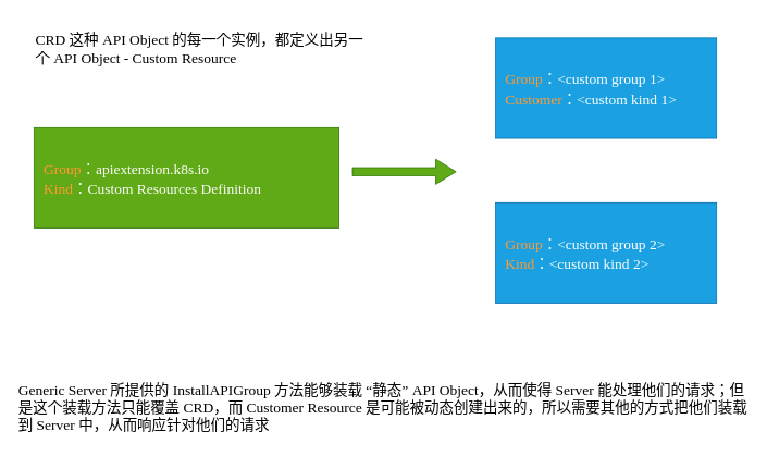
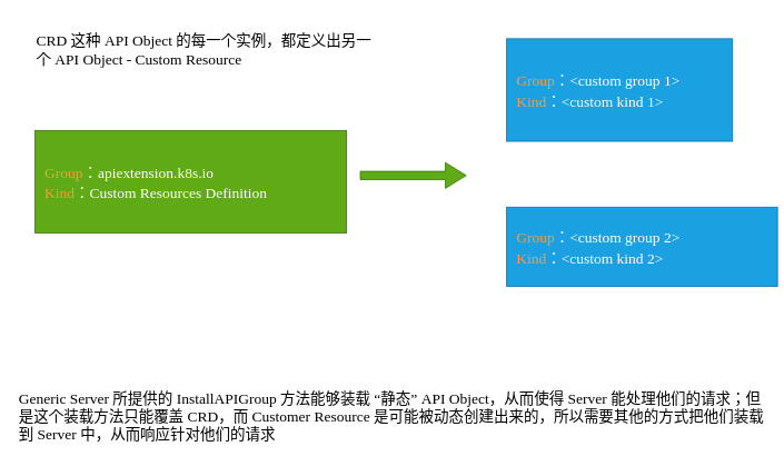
  <mxCell id="0" />
  <mxCell id="1" parent="0" />
  <mxCell id="2" value="&lt;font style=&quot;font-size: 18px&quot; color=&quot;#ff9933&quot;&gt;Group&lt;/font&gt;&lt;font style=&quot;font-size: 18px&quot;&gt;：apiextension.k8s.io&lt;br&gt;&lt;font color=&quot;#ff9933&quot;&gt;Kind&lt;/font&gt;&lt;/font&gt;&lt;font style=&quot;font-size: 18px&quot;&gt;：&lt;font style=&quot;font-size: 18px&quot;&gt;Custom Resources Definition&lt;/font&gt;&lt;/font&gt;" style="rounded=0;whiteSpace=wrap;html=1;sketch=0;hachureGap=4;fontFamily=Lucida Console;fontSize=20;align=left;spacingLeft=10;fillColor=#60a917;strokeColor=#2D7600;fontColor=#ffffff;" vertex="1" parent="1"><mxGeometry x="41" y="156" width="374" height="123" as="geometry" /></mxCell>
  <mxCell id="3" value="CRD 这种 API Object 的每一个实例，都定义出另一个 API Object - Custom Resource" style="text;strokeColor=none;fillColor=none;html=1;align=left;verticalAlign=middle;whiteSpace=wrap;rounded=0;sketch=0;hachureGap=4;fontFamily=Lucida Console;fontSize=18;" vertex="1" parent="1"><mxGeometry x="41" y="20" width="414" height="79" as="geometry" /></mxCell>
- <mxCell id="4" value="&lt;font style=&quot;font-size: 18px&quot; color=&quot;#ff9933&quot;&gt;Group&lt;/font&gt;&lt;font style=&quot;font-size: 18px&quot;&gt;：&amp;lt;custom group 1&amp;gt;&lt;br&gt;&lt;font color=&quot;#ff9933&quot;&gt;Customer&lt;/font&gt;&lt;/font&gt;&lt;font style=&quot;font-size: 18px&quot;&gt;：&amp;lt;custom kind 1&amp;gt;&lt;/font&gt;" style="rounded=0;whiteSpace=wrap;html=1;sketch=0;hachureGap=4;fontFamily=Lucida Console;fontSize=20;align=left;spacingLeft=10;fillColor=#1ba1e2;strokeColor=#006EAF;fontColor=#ffffff;" vertex="1" parent="1"><mxGeometry x="607" y="46" width="271" height="123" as="geometry" /></mxCell>
- <mxCell id="5" value="&lt;font style=&quot;font-size: 18px&quot; color=&quot;#ff9933&quot;&gt;Group&lt;/font&gt;&lt;font style=&quot;font-size: 18px&quot;&gt;：&amp;lt;custom group 2&amp;gt;&lt;br&gt;&lt;font color=&quot;#ff9933&quot;&gt;Kind&lt;/font&gt;&lt;/font&gt;&lt;font style=&quot;font-size: 18px&quot;&gt;：&amp;lt;custom kind 2&amp;gt;&lt;/font&gt;" style="rounded=0;whiteSpace=wrap;html=1;sketch=0;hachureGap=4;fontFamily=Lucida Console;fontSize=20;align=left;spacingLeft=10;fillColor=#1ba1e2;strokeColor=#006EAF;fontColor=#ffffff;" vertex="1" parent="1"><mxGeometry x="607" y="248" width="271" height="123" as="geometry" /></mxCell>
+ <mxCell id="4" value="&lt;font style=&quot;font-size: 18px&quot; color=&quot;#ff9933&quot;&gt;Group&lt;/font&gt;&lt;font style=&quot;font-size: 18px&quot;&gt;：&amp;lt;custom group 1&amp;gt;&lt;br&gt;&lt;font color=&quot;#ff9933&quot;&gt;Kind&lt;/font&gt;&lt;/font&gt;&lt;font style=&quot;font-size: 18px&quot;&gt;：&amp;lt;custom kind 1&amp;gt;&lt;/font&gt;" style="rounded=0;whiteSpace=wrap;html=1;sketch=0;hachureGap=4;fontFamily=Lucida Console;fontSize=20;align=left;spacingLeft=10;fillColor=#1ba1e2;strokeColor=#006EAF;fontColor=#ffffff;" vertex="1" parent="1"><mxGeometry x="607" y="46" width="271" height="123" as="geometry" /></mxCell>
+ <mxCell id="5" value="&lt;font style=&quot;font-size: 18px&quot; color=&quot;#ff9933&quot;&gt;Group&lt;/font&gt;&lt;font style=&quot;font-size: 18px&quot;&gt;：&amp;lt;custom group 2&amp;gt;&lt;br&gt;&lt;font color=&quot;#ff9933&quot;&gt;Kind&lt;/font&gt;&lt;/font&gt;&lt;font style=&quot;font-size: 18px&quot;&gt;：&amp;lt;custom kind 2&amp;gt;&lt;/font&gt;" style="rounded=0;whiteSpace=wrap;html=1;sketch=0;hachureGap=4;fontFamily=Lucida Console;fontSize=20;align=left;spacingLeft=10;fillColor=#1ba1e2;strokeColor=#006EAF;fontColor=#ffffff;" vertex="1" parent="1"><mxGeometry x="607" y="248" width="325" height="95" as="geometry" /></mxCell>
  <mxCell id="6" value="" style="edgeStyle=none;orthogonalLoop=1;jettySize=auto;html=1;shape=flexArrow;rounded=1;startSize=8;endSize=8;sketch=0;hachureGap=4;fontFamily=Lucida Console;fontSize=18;fontColor=#FFFFFF;endArrow=open;sourcePerimeterSpacing=8;targetPerimeterSpacing=8;curved=1;fillColor=#60a917;strokeColor=#2D7600;" edge="1" parent="1"><mxGeometry width="140" relative="1" as="geometry"><mxPoint x="431" y="210" as="sourcePoint" /><mxPoint x="559" y="210" as="targetPoint" /><Array as="points" /></mxGeometry></mxCell>
  <mxCell id="7" value="" style="group" vertex="1" connectable="0" parent="1"><mxGeometry x="20" y="412" width="898" height="125" as="geometry" /></mxCell>
  <mxCell id="8" value="Generic Server 所提供的 InstallAPIGroup 方法能够装载 “静态” API Object，从而使得 Server 能处理他们的请求；但是这个装载方法只能覆盖 CRD，而 Customer Resource 是可能被动态创建出来的，所以需要其他的方式把他们装载到 Server 中，从而响应针对他们的请求" style="text;strokeColor=none;fillColor=none;html=1;align=left;verticalAlign=middle;whiteSpace=wrap;rounded=0;labelBackgroundColor=none;sketch=0;hachureGap=4;fontFamily=Lucida Console;fontSize=18;fontColor=#000000;" vertex="1" parent="7"><mxGeometry y="51" width="898" height="74" as="geometry" /></mxCell>
